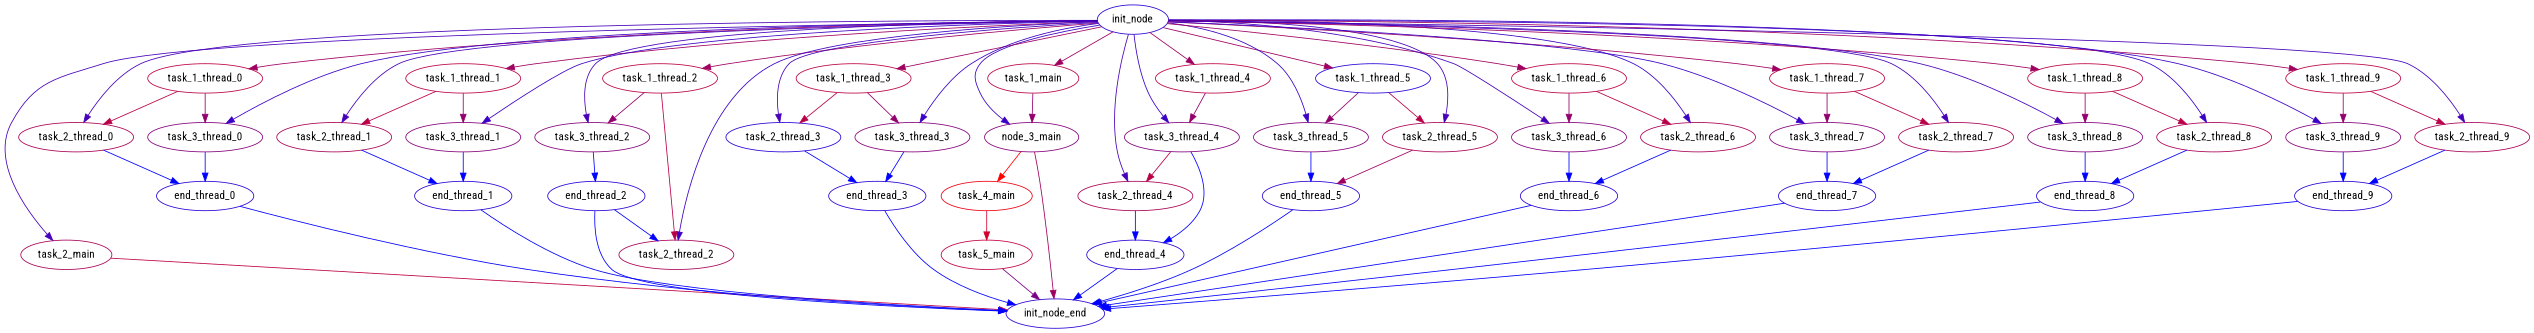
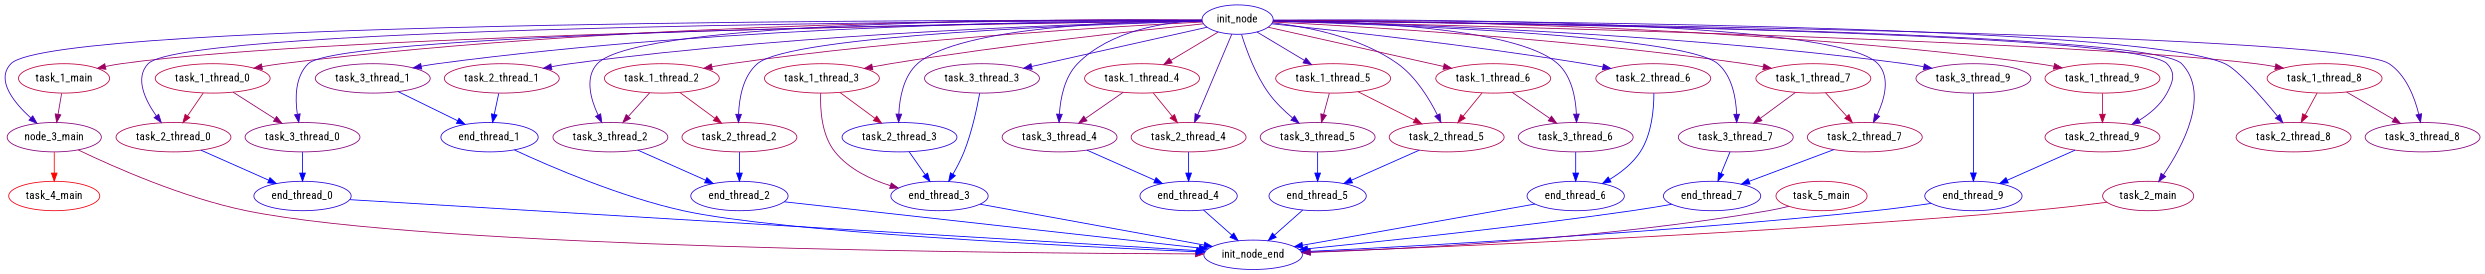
  digraph {
    fontname="Roboto Condensed"
    node [color="#2900D6" fontname="Roboto Condensed"]
    edge [color="#0000FF" fontname="Roboto Condensed"]
    task_1_main [color="#BB0044"]
    init_node
    task_2_main [color="#A90056"]
    n4 [color="#84007B" label=node_3_main]
    task_1_thread_0 [color="#BB0044"]
    task_2_thread_0 [color="#A90056"]
    task_3_thread_0 [color="#84007B"]
-   task_1_thread_1 [color="#BB0044"]
    task_2_thread_1 [color="#A90056"]
    task_3_thread_1 [color="#84007B"]
    task_1_thread_2 [color="#BB0044"]
    task_2_thread_2 [color="#A90056"]
    task_3_thread_2 [color="#84007B"]
    task_1_thread_3 [color="#BB0044"]
    task_2_thread_3
    task_3_thread_3 [color="#84007B"]
    task_1_thread_4 [color="#BB0044"]
    task_2_thread_4 [color="#A90056"]
    task_3_thread_4 [color="#84007B"]
-   task_1_thread_5
+   task_1_thread_5 [color="#BB0044"]
    task_2_thread_5 [color="#A90056"]
    task_3_thread_5 [color="#84007B"]
    task_1_thread_6 [color="#BB0044"]
    task_2_thread_6 [color="#A90056"]
    task_3_thread_6 [color="#84007B"]
    task_1_thread_7 [color="#BB0044"]
    task_2_thread_7 [color="#A90056"]
    task_3_thread_7 [color="#84007B"]
    task_1_thread_8 [color="#BB0044"]
    task_2_thread_8 [color="#A90056"]
    task_3_thread_8 [color="#84007B"]
    task_1_thread_9 [color="#BB0044"]
    task_2_thread_9 [color="#A90056"]
    task_3_thread_9 [color="#84007B"]
    init_node_end
    task_4_main [color="#EF0010"]
    end_thread_0
    end_thread_1
    end_thread_2
    end_thread_3
    end_thread_4
    end_thread_5
    end_thread_6
    end_thread_7
-   end_thread_8
    end_thread_9
    task_5_main [color="#C2003D"]
    task_1_main -> n4 [color="#92006D"]
    init_node -> task_1_main [color="#9F0060"]
    init_node -> task_2_main [color="#4600B9"]
    init_node -> n4 [color="#3A00C5"]
    init_node -> task_1_thread_0 [color="#9F0060"]
    init_node -> task_2_thread_0 [color="#4600B9"]
    init_node -> task_3_thread_0 [color="#3A00C5"]
-   init_node -> task_1_thread_1 [color="#9F0060"]
    init_node -> task_2_thread_1 [color="#4600B9"]
    init_node -> task_3_thread_1 [color="#3A00C5"]
    init_node -> task_1_thread_2 [color="#9F0060"]
    init_node -> task_2_thread_2 [color="#3A00C5"]
    init_node -> task_3_thread_2 [color="#4600B9"]
    init_node -> task_1_thread_3 [color="#9F0060"]
    init_node -> task_2_thread_3 [color="#4600B9"]
    init_node -> task_3_thread_3 [color="#3A00C5"]
    init_node -> task_1_thread_4 [color="#9F0060"]
    init_node -> task_2_thread_4 [color="#4600B9"]
    init_node -> task_3_thread_4 [color="#3A00C5"]
-   init_node -> task_1_thread_5 [color="#9F0060"]
+   init_node -> task_1_thread_5 [color="#4600B9"]
    init_node -> task_2_thread_5 [color="#4600B9"]
    init_node -> task_3_thread_5 [color="#3A00C5"]
    init_node -> task_1_thread_6 [color="#9F0060"]
    init_node -> task_2_thread_6 [color="#3A00C5"]
    init_node -> task_3_thread_6 [color="#4600B9"]
    init_node -> task_1_thread_7 [color="#9F0060"]
    init_node -> task_2_thread_7 [color="#4600B9"]
    init_node -> task_3_thread_7 [color="#3A00C5"]
    init_node -> task_1_thread_8 [color="#9F0060"]
    init_node -> task_2_thread_8 [color="#3A00C5"]
    init_node -> task_3_thread_8 [color="#4600B9"]
    init_node -> task_1_thread_9 [color="#9F0060"]
    init_node -> task_2_thread_9 [color="#4600B9"]
    init_node -> task_3_thread_9 [color="#3A00C5"]
    task_2_main -> init_node_end [color="#BD0042"]
    n4 -> init_node_end [color="#9F0060"]
    n4 -> task_4_main [color="#FF0000"]
    task_1_thread_0 -> task_2_thread_0 [color="#B80047"]
    task_1_thread_0 -> task_3_thread_0 [color="#92006D"]
    task_2_thread_0 -> end_thread_0
    task_3_thread_0 -> end_thread_0
-   task_1_thread_1 -> task_2_thread_1 [color="#B80047"]
-   task_1_thread_1 -> task_3_thread_1 [color="#92006D"]
    task_2_thread_1 -> end_thread_1
    task_3_thread_1 -> end_thread_1
    task_1_thread_2 -> task_2_thread_2 [color="#B80047"]
    task_1_thread_2 -> task_3_thread_2 [color="#92006D"]
-   end_thread_2 -> task_2_thread_2
+   task_2_thread_2 -> end_thread_2
    task_3_thread_2 -> end_thread_2
    task_1_thread_3 -> task_2_thread_3 [color="#B80047"]
-   task_1_thread_3 -> task_3_thread_3 [color="#92006D"]
+   task_1_thread_3 -> end_thread_3 [color="#92006D"]
    task_2_thread_3 -> end_thread_3
    task_3_thread_3 -> end_thread_3
-   task_3_thread_4 -> task_2_thread_4 [color="#B80047"]
+   task_1_thread_4 -> task_2_thread_4 [color="#B80047"]
    task_1_thread_4 -> task_3_thread_4 [color="#92006D"]
    task_2_thread_4 -> end_thread_4
    task_3_thread_4 -> end_thread_4
    task_1_thread_5 -> task_2_thread_5 [color="#B80047"]
    task_1_thread_5 -> task_3_thread_5 [color="#92006D"]
-   task_2_thread_5 -> end_thread_5 [color="#9F0060"]
+   task_2_thread_5 -> end_thread_5
    task_3_thread_5 -> end_thread_5
-   task_1_thread_6 -> task_2_thread_6 [color="#B80047"]
+   task_1_thread_6 -> task_2_thread_5 [color="#B80047"]
    task_1_thread_6 -> task_3_thread_6 [color="#92006D"]
    task_2_thread_6 -> end_thread_6
    task_3_thread_6 -> end_thread_6
    task_1_thread_7 -> task_2_thread_7 [color="#B80047"]
    task_1_thread_7 -> task_3_thread_7 [color="#92006D"]
    task_2_thread_7 -> end_thread_7
    task_3_thread_7 -> end_thread_7
    task_1_thread_8 -> task_2_thread_8 [color="#B80047"]
    task_1_thread_8 -> task_3_thread_8 [color="#92006D"]
-   task_2_thread_8 -> end_thread_8
-   task_3_thread_8 -> end_thread_8
    task_1_thread_9 -> task_2_thread_9 [color="#B80047"]
-   task_1_thread_9 -> task_3_thread_9 [color="#92006D"]
    task_2_thread_9 -> end_thread_9
    task_3_thread_9 -> end_thread_9
-   task_4_main -> task_5_main [color="#D1002E"]
    end_thread_0 -> init_node_end
    end_thread_1 -> init_node_end
    end_thread_2 -> init_node_end
    end_thread_3 -> init_node_end
    end_thread_4 -> init_node_end
    end_thread_5 -> init_node_end
    end_thread_6 -> init_node_end
    end_thread_7 -> init_node_end
-   end_thread_8 -> init_node_end
    end_thread_9 -> init_node_end
    task_5_main -> init_node_end [color="#7A0085"]
  }
